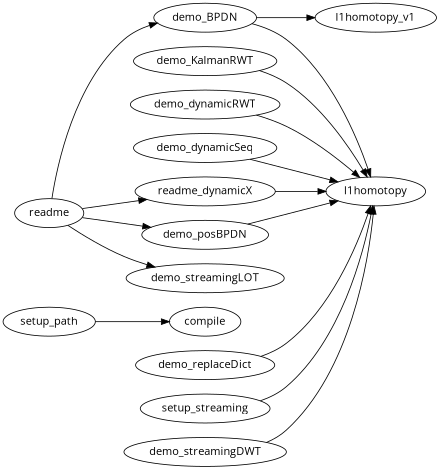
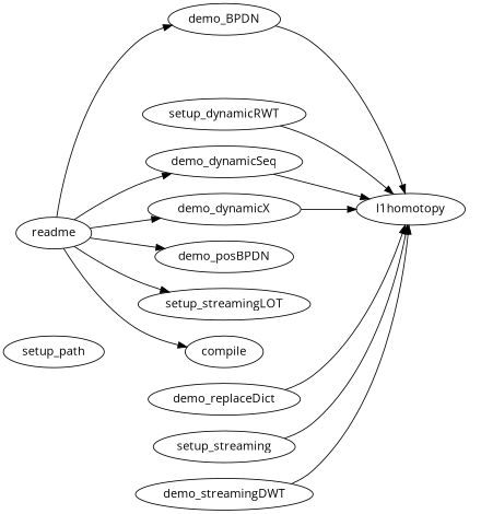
  digraph {
    fontname="Open Sans"
    rankdir=LR
    node [fontname="Open Sans"]
    edge [fontname="Open Sans"]
    demo_BPDN
    l1homotopy
-   l1homotopy_v1
-   demo_KalmanRWT
-   demo_dynamicRWT
+   demo_dynamicRWT [label=setup_dynamicRWT]
    demo_dynamicSeq
-   demo_dynamicX [label=readme_dynamicX]
+   demo_dynamicX
    demo_posBPDN
    demo_replaceDict
    n10 [label=setup_streaming]
    demo_streamingDWT
    readme
-   demo_streamingLOT
+   demo_streamingLOT [label=setup_streamingLOT]
    compile
    setup_path
    demo_BPDN -> l1homotopy
-   demo_BPDN -> l1homotopy_v1
-   demo_KalmanRWT -> l1homotopy
    demo_dynamicRWT -> l1homotopy
    demo_dynamicSeq -> l1homotopy
    demo_dynamicX -> l1homotopy
-   demo_posBPDN -> l1homotopy
    demo_replaceDict -> l1homotopy
    n10 -> l1homotopy
    demo_streamingDWT -> l1homotopy
    readme -> demo_BPDN
+   readme -> demo_dynamicSeq
    readme -> demo_dynamicX
    readme -> demo_posBPDN
    readme -> demo_streamingLOT
-   setup_path -> compile
+   readme -> compile
  }
